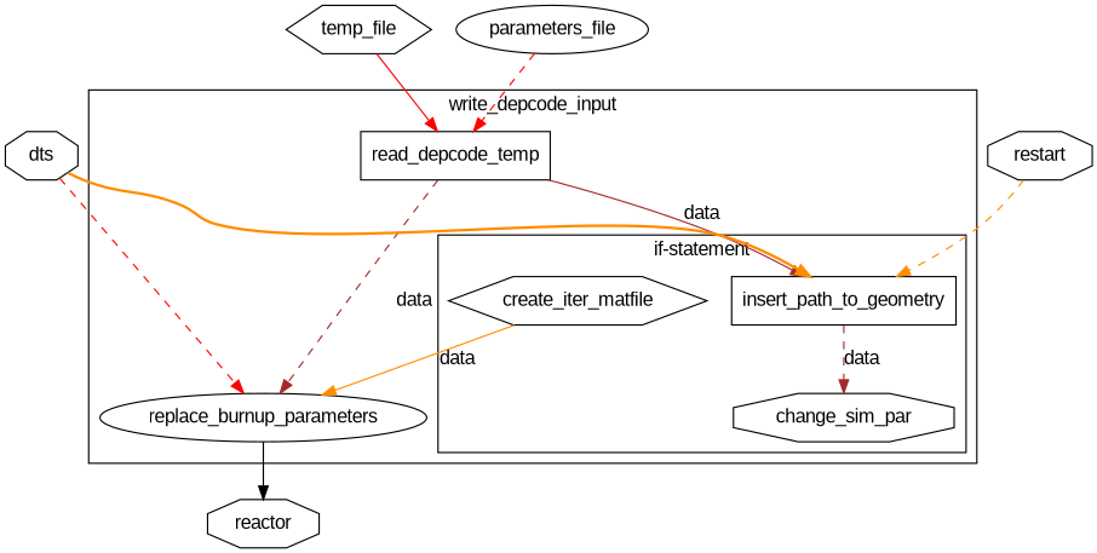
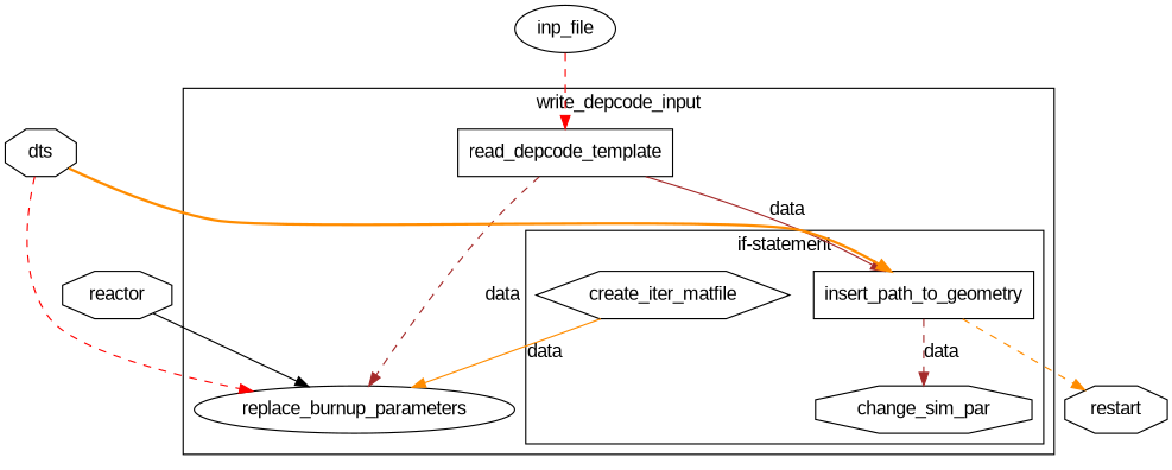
  digraph {
    compound=true
    fontname="Liberation Sans"
    node [fontname="Liberation Sans" shape=octagon]
    edge [color=brown fontname="Liberation Sans" style=dashed]
    insert_path_to_geometry [shape=box]
    change_sim_par
    create_iter_matfile [shape=hexagon]
    replace_burnup_parameters [shape=ellipse]
-   read_depcode_template [shape=box label=read_depcode_temp]
-   temp_file [shape=hexagon]
-   inp_file [shape=ellipse label=parameters_file]
+   read_depcode_template [shape=box]
+   inp_file [shape=ellipse]
    reactor
    dts
    restart
    subgraph cluster_1 {
      label=write_depcode_input
      replace_burnup_parameters
      read_depcode_template
      subgraph cluster_2 {
        label="if-statement"
        insert_path_to_geometry
        change_sim_par
        create_iter_matfile
      }
    }
    insert_path_to_geometry -> change_sim_par [label=data]
    create_iter_matfile -> replace_burnup_parameters [color=darkorange label=data style=solid]
    read_depcode_template -> insert_path_to_geometry [label=data style=solid]
    read_depcode_template -> replace_burnup_parameters [label=data]
-   temp_file -> read_depcode_template [color=red style=solid]
    inp_file -> read_depcode_template [color=red]
-   replace_burnup_parameters -> reactor [color=black style=solid]
+   reactor -> replace_burnup_parameters [color=black style=solid]
    dts -> insert_path_to_geometry [color=darkorange style=bold]
    dts -> replace_burnup_parameters [color=red]
-   restart -> insert_path_to_geometry [color=darkorange]
+   insert_path_to_geometry -> restart [color=darkorange]
  }
